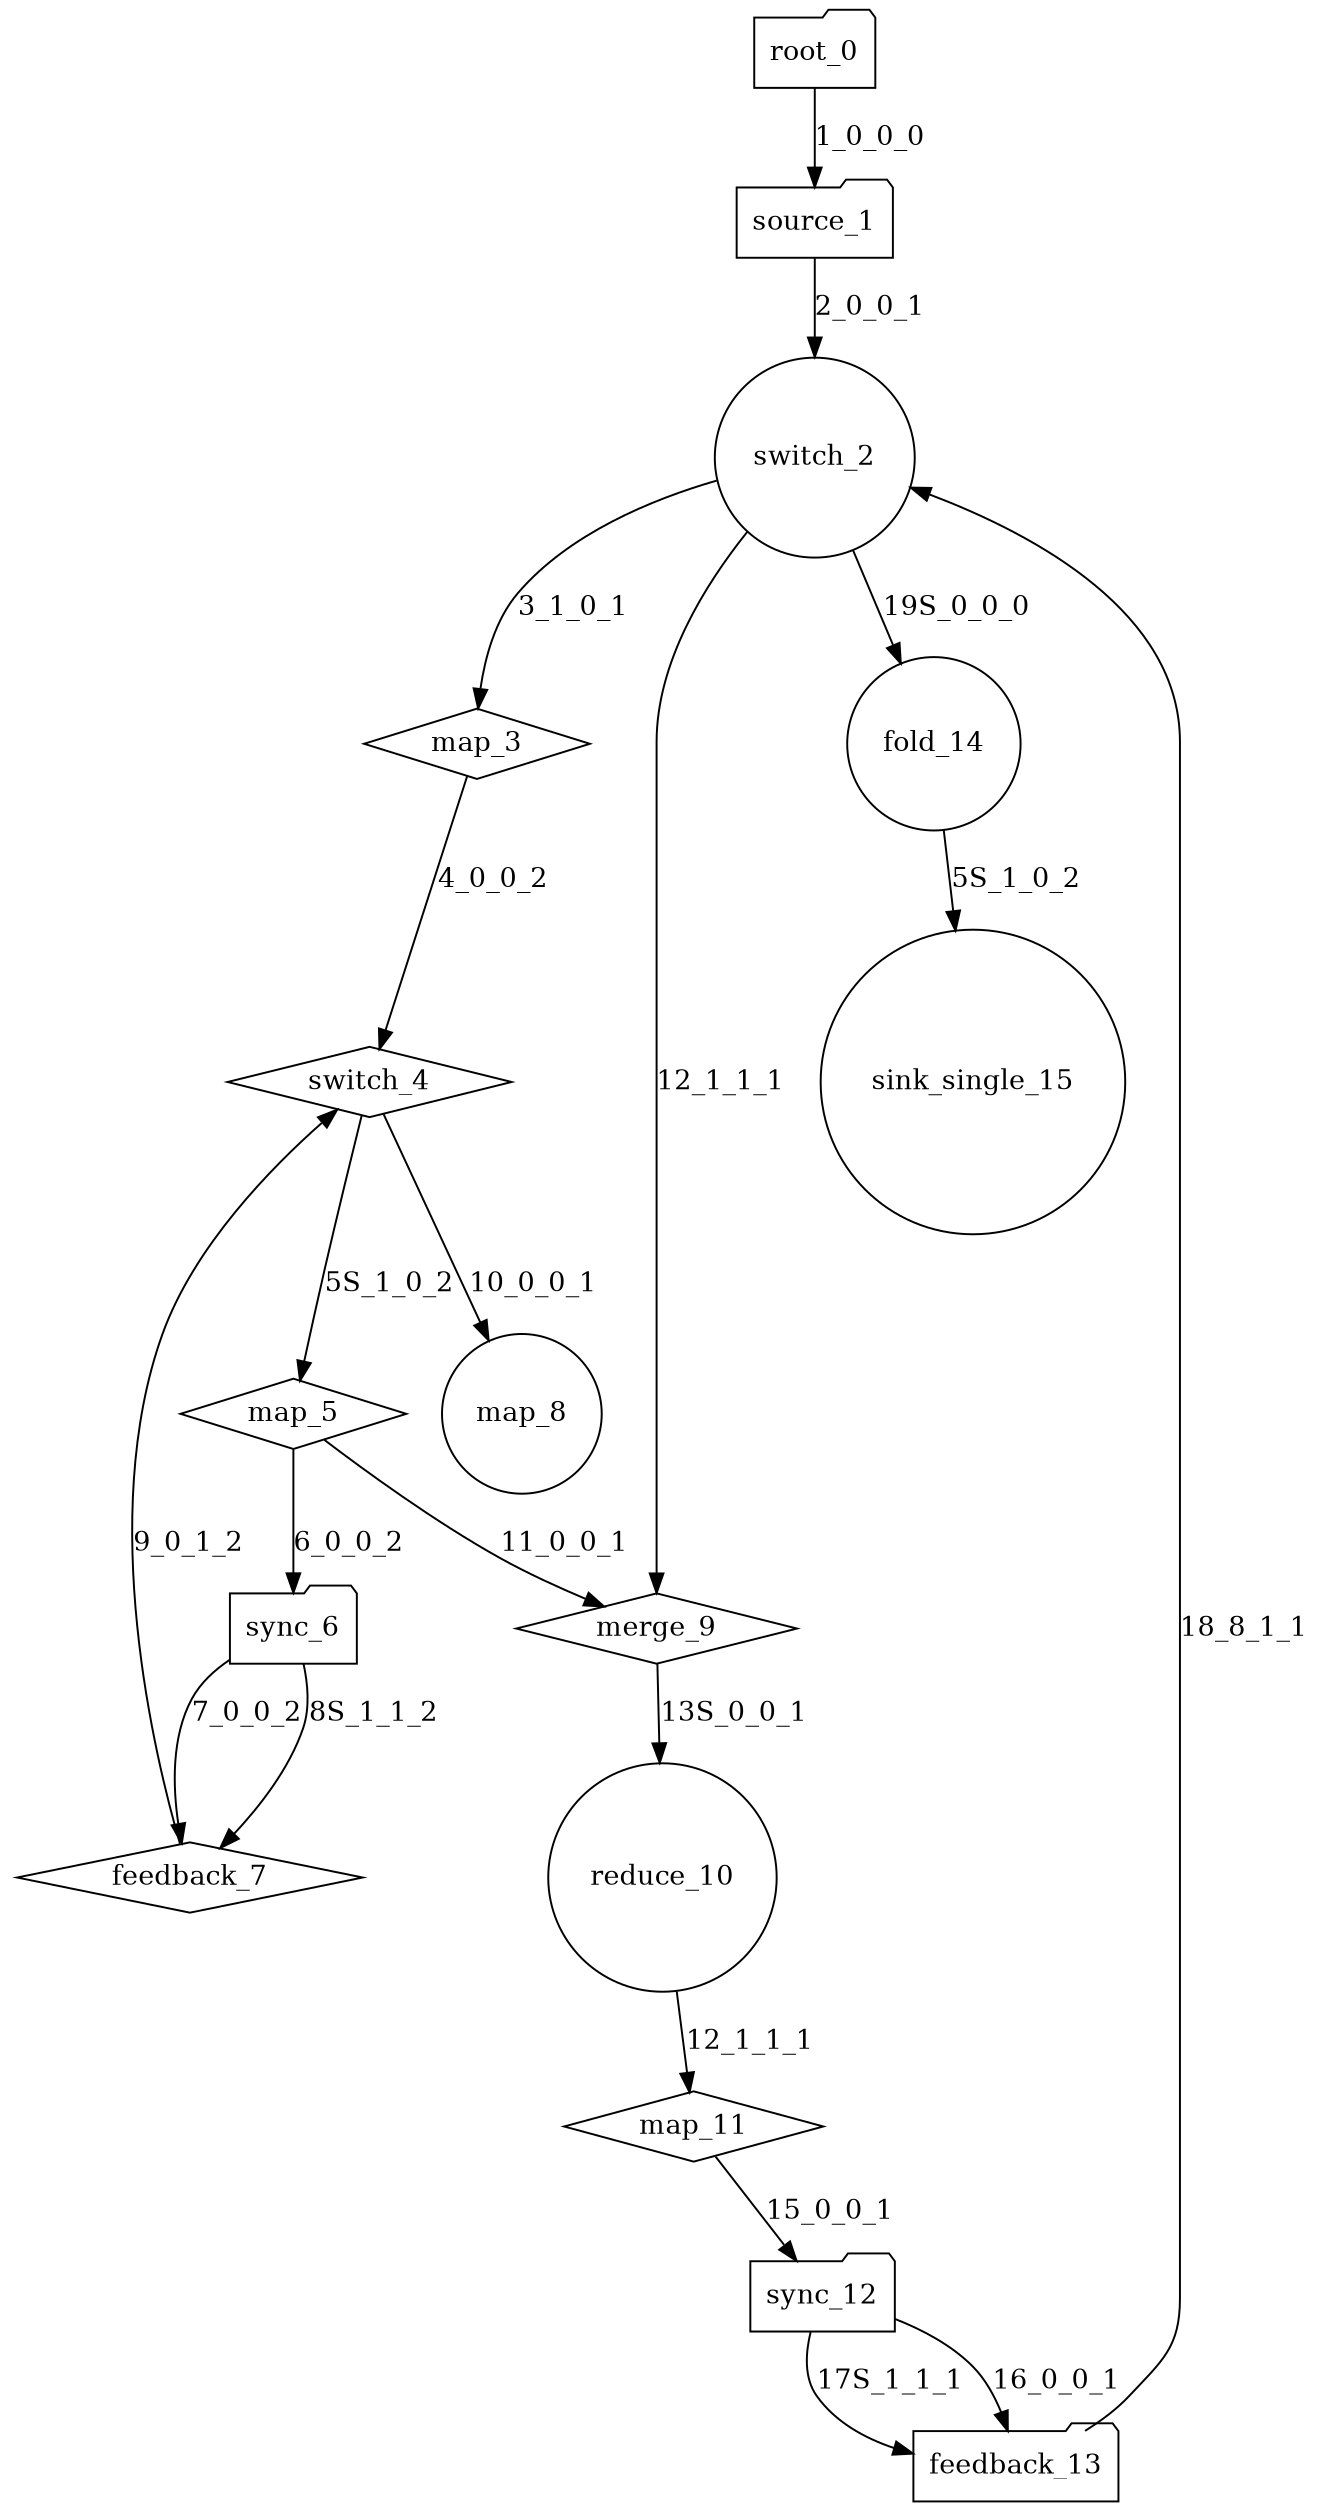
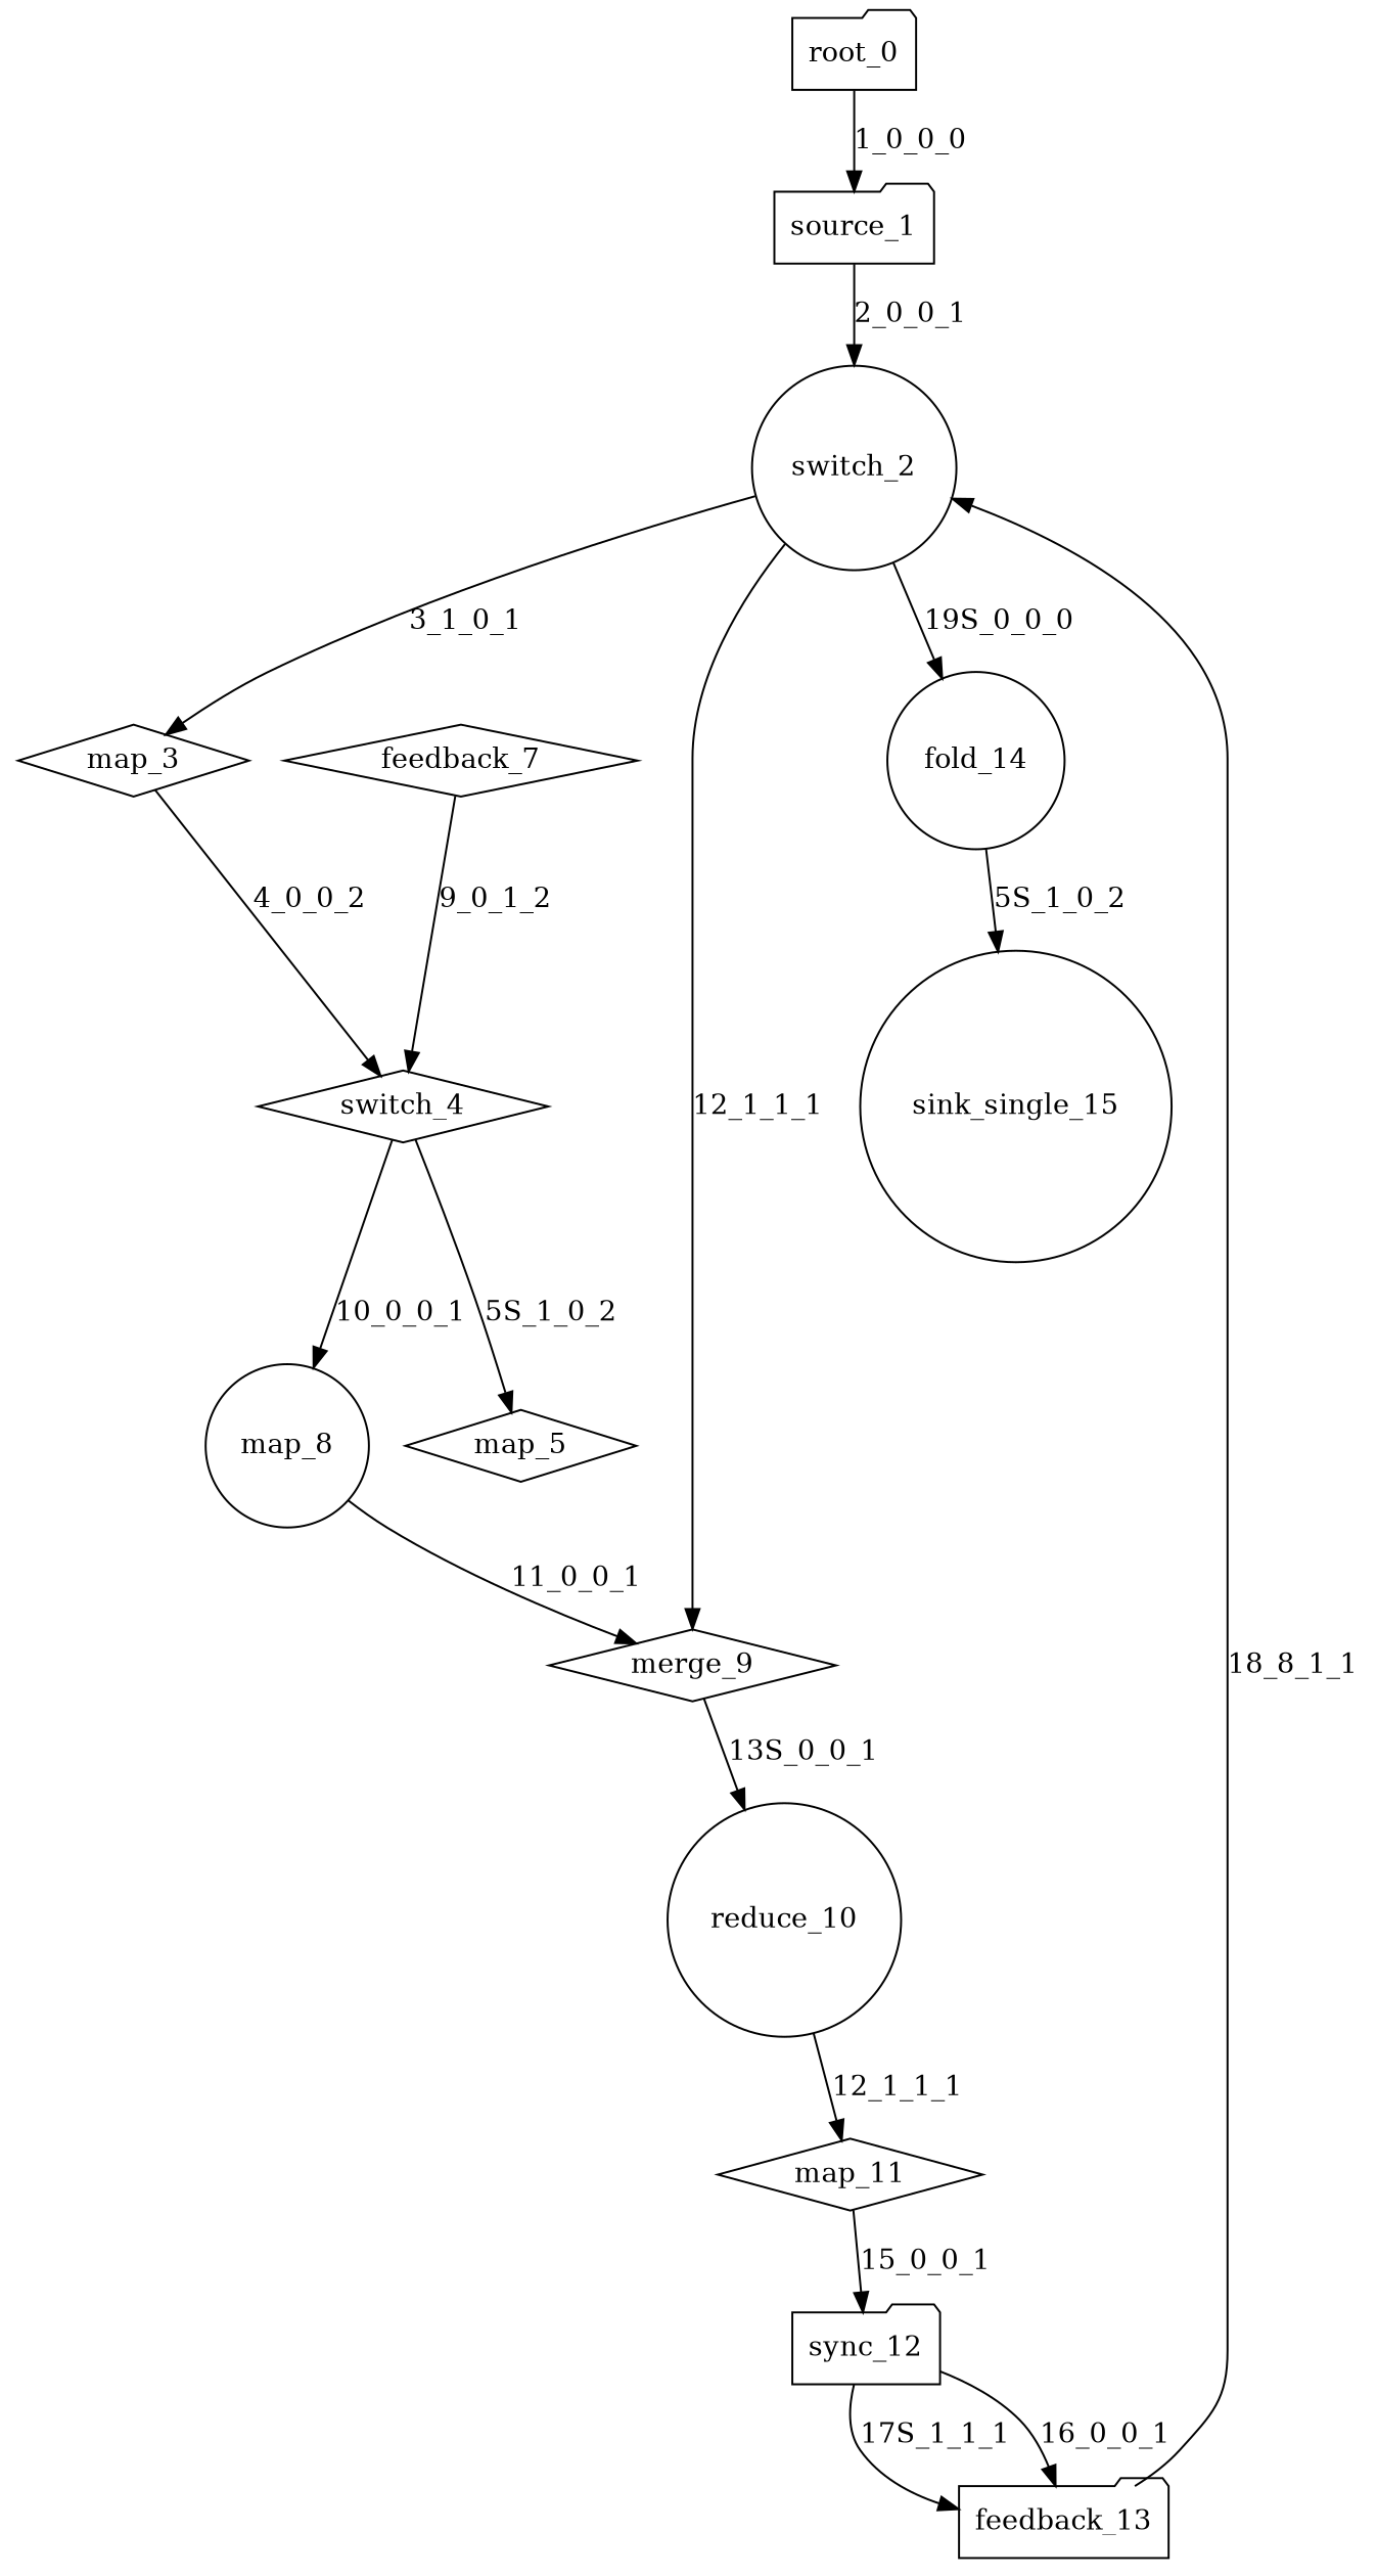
  digraph {
    node [shape=diamond]
    n1 [label=root_0 shape=folder]
    n2 [label=source_1 shape=folder]
    n3 [label=switch_2 shape=circle]
    n4 [label=map_3]
    n5 [label=merge_9]
    n6 [label=fold_14 shape=circle]
    n7 [label=switch_4]
    n8 [label=reduce_10 shape=circle]
    n9 [label=sink_single_15 shape=circle]
    n10 [label=map_5]
    n11 [label=map_8 shape=circle]
-   n12 [label=sync_6 shape=folder]
    n13 [label=feedback_7]
    n14 [label=map_11]
    n15 [label=sync_12 shape=folder]
    n16 [label=feedback_13 shape=folder]
    n1 -> n2 [label="1_0_0_0"]
    n2 -> n3 [label="2_0_0_1"]
    n3 -> n4 [label="3_1_0_1"]
    n3 -> n5 [label="12_1_1_1"]
    n3 -> n6 [label="19S_0_0_0"]
    n4 -> n7 [label="4_0_0_2"]
    n5 -> n8 [label="13S_0_0_1"]
    n6 -> n9 [label="5S_1_0_2"]
    n7 -> n10 [label="5S_1_0_2"]
    n7 -> n11 [label="10_0_0_1"]
    n8 -> n14 [label="12_1_1_1"]
-   n10 -> n12 [label="6_0_0_2"]
-   n10 -> n5 [label="11_0_0_1"]
-   n12 -> n13 [label="7_0_0_2"]
-   n12 -> n13 [label="8S_1_1_2"]
+   n11 -> n5 [label="11_0_0_1"]
    n13 -> n7 [label="9_0_1_2"]
    n14 -> n15 [label="15_0_0_1"]
    n15 -> n16 [label="16_0_0_1"]
    n15 -> n16 [label="17S_1_1_1"]
    n16 -> n3 [label="18_8_1_1"]
  }
